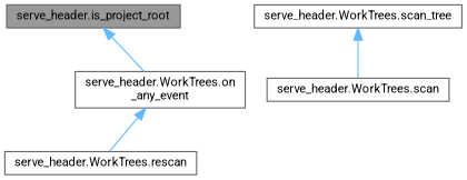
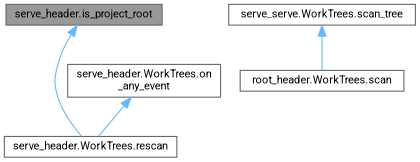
  digraph {
    fontname=Roboto
    rankdir=TB
    node [color=grey40 fillcolor=white fontname=Roboto fontsize=10 shape=box style=filled]
    edge [color=steelblue1 dir=back fontname=Roboto fontsize=10 labelfontname=Helvetica labelfontsize=10 style=solid]
    n1 [color=gray40 fillcolor=grey60 fontcolor=black height=0.2 label="serve_header.is_project_root" width=0.4]
    n2 [height=0.2 label="serve_header.WorkTrees.rescan" width=0.4]
-   n3 [height=0.2 label="serve_header.WorkTrees.scan_tree" width=0.4]
-   n4 [height=0.2 label="serve_header.WorkTrees.scan" width=0.4]
+   n3 [height=0.2 label="serve_serve.WorkTrees.scan_tree" width=0.4]
+   n4 [height=0.2 label="root_header.WorkTrees.scan" width=0.4]
    n5 [height=0.2 label="serve_header.WorkTrees.on\l_any_event" width=0.4]
-   n1 -> n5
+   n1 -> n2
    n3 -> n4
    n5 -> n2
  }
